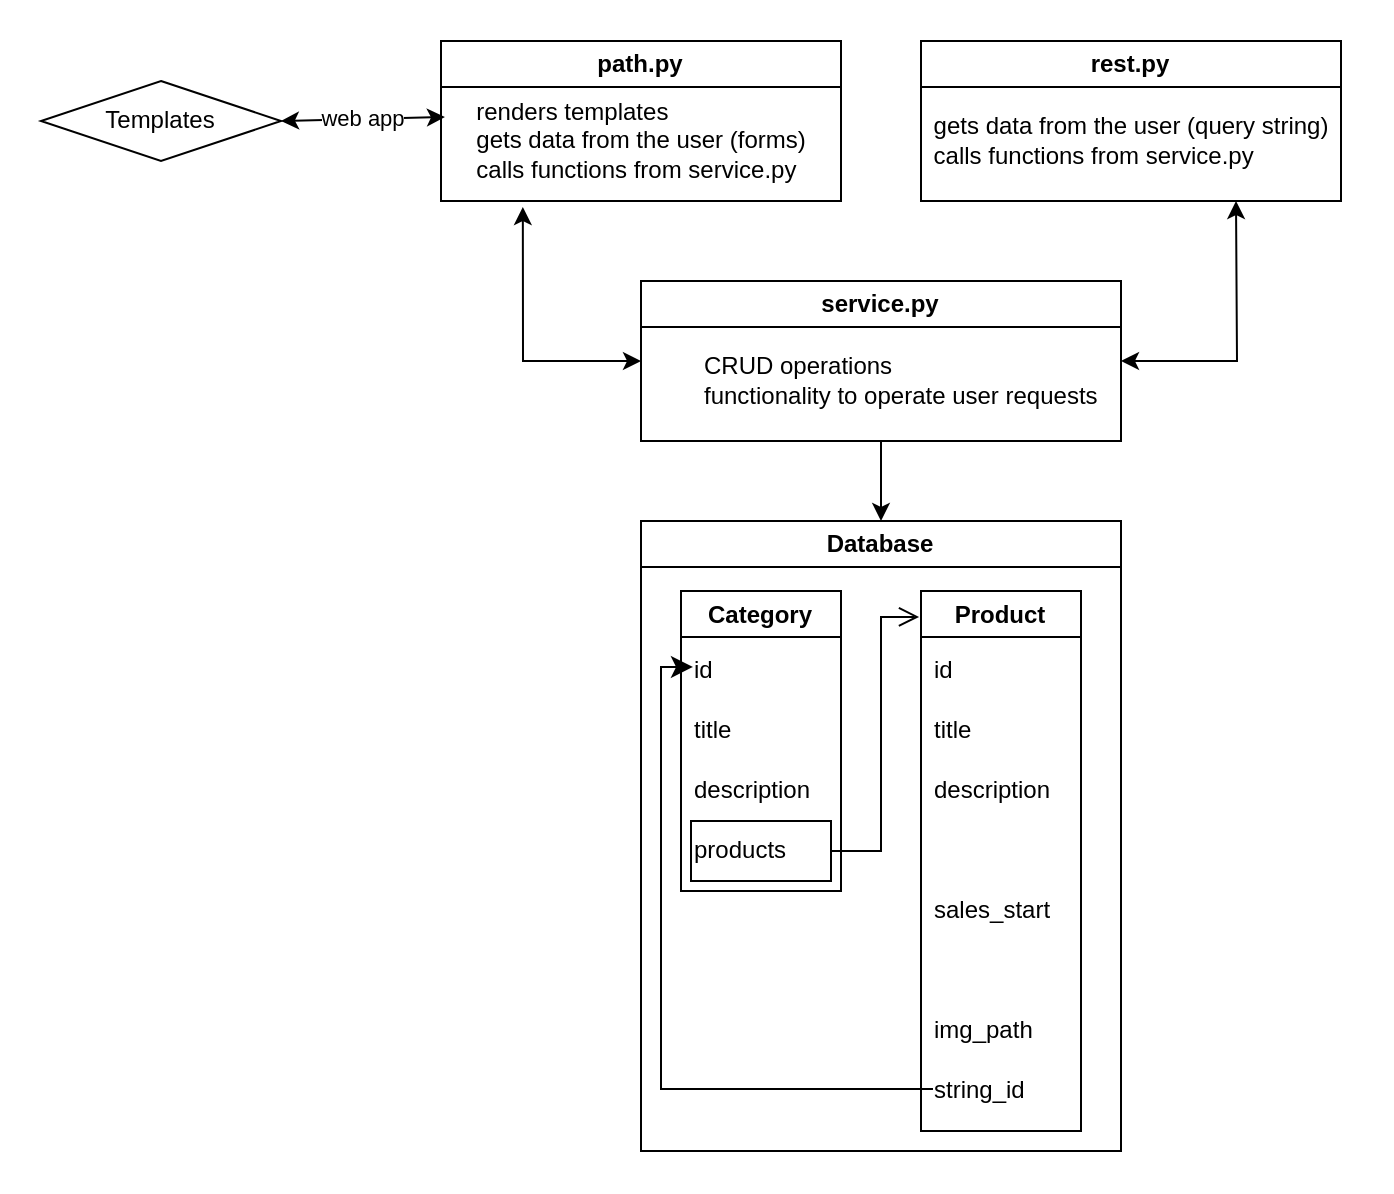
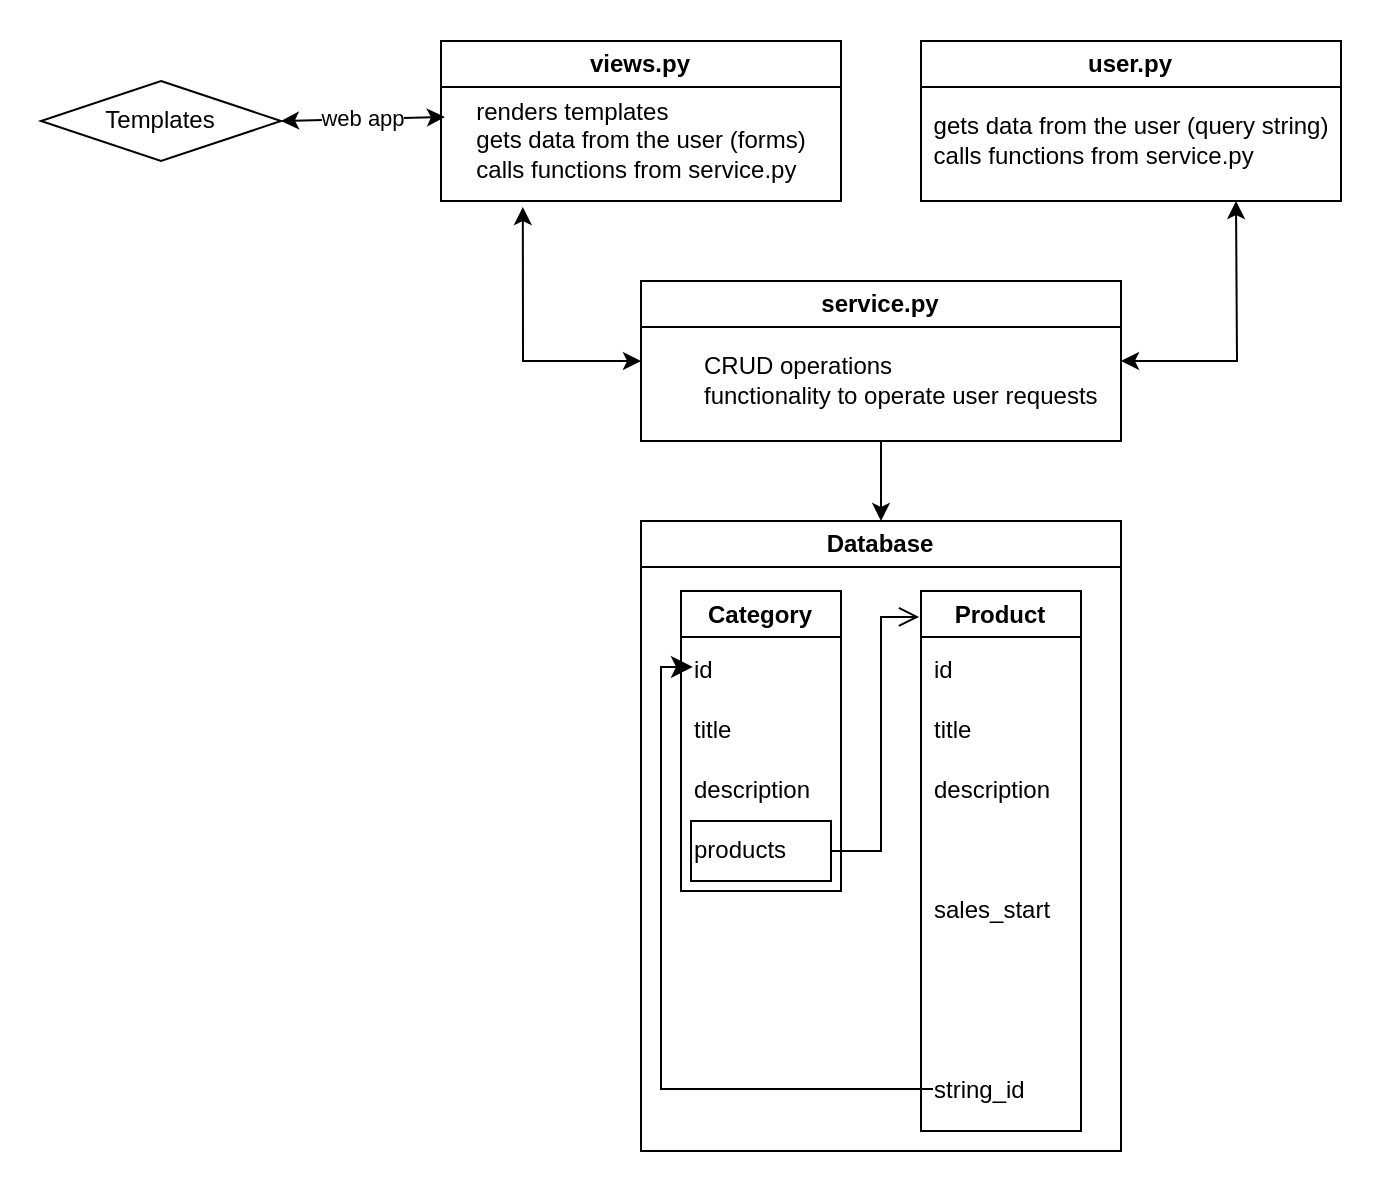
  <mxCell id="0" />
  <mxCell id="1" parent="0" />
  <mxCell id="2" value="Templates" style="rhombus;whiteSpace=wrap;html=1;" vertex="1" parent="1"><mxGeometry x="20" y="40" width="120" height="40" as="geometry" /></mxCell>
  <mxCell id="3" value="web app" style="endArrow=classic;startArrow=classic;html=1;rounded=0;exitX=1;exitY=0.5;exitDx=0;exitDy=0;entryX=-0.016;entryY=0.3;entryDx=0;entryDy=0;entryPerimeter=0;" edge="1" parent="1" source="2" target="5"><mxGeometry width="50" height="50" relative="1" as="geometry"><mxPoint x="340" y="330" as="sourcePoint" /><mxPoint x="220" y="40" as="targetPoint" /><Array as="points" /></mxGeometry></mxCell>
- <mxCell id="4" value="path.py" style="swimlane;whiteSpace=wrap;html=1;" vertex="1" parent="1"><mxGeometry x="220" y="20" width="200" height="80" as="geometry" /></mxCell>
+ <mxCell id="4" value="views.py" style="swimlane;whiteSpace=wrap;html=1;" vertex="1" parent="1"><mxGeometry x="220" y="20" width="200" height="80" as="geometry" /></mxCell>
  <mxCell id="5" value="&lt;div align=&quot;left&quot;&gt;renders templates&lt;/div&gt;&lt;div align=&quot;left&quot;&gt;gets data from the user (forms)&lt;br&gt;&lt;/div&gt;&lt;div align=&quot;left&quot;&gt;calls functions from service.py&lt;br&gt;&lt;/div&gt;" style="text;html=1;align=center;verticalAlign=middle;resizable=0;points=[];autosize=1;strokeColor=none;fillColor=none;" vertex="1" parent="4"><mxGeometry x="5" y="20" width="190" height="60" as="geometry" /></mxCell>
- <mxCell id="6" value="rest.py" style="swimlane;whiteSpace=wrap;html=1;" vertex="1" parent="1"><mxGeometry x="460" y="20" width="210" height="80" as="geometry" /></mxCell>
+ <mxCell id="6" value="user.py" style="swimlane;whiteSpace=wrap;html=1;" vertex="1" parent="1"><mxGeometry x="460" y="20" width="210" height="80" as="geometry" /></mxCell>
  <mxCell id="7" value="&lt;div align=&quot;left&quot;&gt;gets data from the user (query string)&lt;br&gt;&lt;/div&gt;&lt;div align=&quot;left&quot;&gt;calls functions from service.py&lt;br&gt;&lt;/div&gt;" style="text;html=1;align=center;verticalAlign=middle;resizable=0;points=[];autosize=1;strokeColor=none;fillColor=none;" vertex="1" parent="6"><mxGeometry x="-5" y="30" width="220" height="40" as="geometry" /></mxCell>
  <mxCell id="8" value="service.py" style="swimlane;whiteSpace=wrap;html=1;" vertex="1" parent="1"><mxGeometry x="320" y="140" width="240" height="80" as="geometry" /></mxCell>
  <mxCell id="9" value="&lt;div&gt;CRUD operations&lt;/div&gt;&lt;div&gt;functionality to operate user requests&lt;br&gt;&lt;/div&gt;" style="text;html=1;align=left;verticalAlign=middle;resizable=0;points=[];autosize=1;strokeColor=none;fillColor=none;" vertex="1" parent="8"><mxGeometry x="30" y="30" width="220" height="40" as="geometry" /></mxCell>
  <mxCell id="10" value="" style="endArrow=classic;startArrow=classic;html=1;rounded=0;exitX=0.189;exitY=1.05;exitDx=0;exitDy=0;exitPerimeter=0;entryX=0;entryY=0.5;entryDx=0;entryDy=0;" edge="1" parent="1" source="5" target="8"><mxGeometry width="50" height="50" relative="1" as="geometry"><mxPoint x="340" y="330" as="sourcePoint" /><mxPoint x="390" y="280" as="targetPoint" /><Array as="points"><mxPoint x="261" y="180" /></Array></mxGeometry></mxCell>
  <mxCell id="11" value="" style="endArrow=classic;startArrow=classic;html=1;rounded=0;entryX=0.75;entryY=1;entryDx=0;entryDy=0;" edge="1" parent="1" target="6"><mxGeometry width="50" height="50" relative="1" as="geometry"><mxPoint x="560" y="180" as="sourcePoint" /><mxPoint x="390" y="280" as="targetPoint" /><Array as="points"><mxPoint x="618" y="180" /></Array></mxGeometry></mxCell>
  <mxCell id="12" value="Database" style="swimlane;whiteSpace=wrap;html=1;" vertex="1" parent="1"><mxGeometry x="320" y="260" width="240" height="315" as="geometry" /></mxCell>
  <mxCell id="13" value="Category" style="swimlane;" vertex="1" parent="12"><mxGeometry x="20" y="35" width="80" height="150" as="geometry" /></mxCell>
  <mxCell id="14" value="id" style="text;html=1;align=left;verticalAlign=middle;resizable=0;points=[];autosize=1;strokeColor=none;fillColor=none;" vertex="1" parent="13"><mxGeometry x="5" y="25" width="30" height="30" as="geometry" /></mxCell>
  <mxCell id="15" value="&lt;div align=&quot;left&quot;&gt;title&lt;/div&gt;" style="text;html=1;align=left;verticalAlign=middle;resizable=0;points=[];autosize=1;strokeColor=none;fillColor=none;" vertex="1" parent="13"><mxGeometry x="5" y="55" width="40" height="30" as="geometry" /></mxCell>
  <mxCell id="16" value="description" style="text;html=1;align=left;verticalAlign=middle;resizable=0;points=[];autosize=1;strokeColor=none;fillColor=none;" vertex="1" parent="13"><mxGeometry x="5" y="85" width="80" height="30" as="geometry" /></mxCell>
  <mxCell id="17" value="products" style="text;html=1;align=left;verticalAlign=middle;resizable=0;points=[];autosize=1;strokeColor=default;" vertex="1" parent="13"><mxGeometry x="5" y="115" width="70" height="30" as="geometry" /></mxCell>
  <mxCell id="18" value="Product" style="swimlane;" vertex="1" parent="12"><mxGeometry x="140" y="35" width="80" height="270" as="geometry" /></mxCell>
  <mxCell id="19" value="id" style="text;html=1;align=left;verticalAlign=middle;resizable=0;points=[];autosize=1;strokeColor=none;fillColor=none;" vertex="1" parent="18"><mxGeometry x="5" y="25" width="30" height="30" as="geometry" /></mxCell>
  <mxCell id="20" value="&lt;div align=&quot;left&quot;&gt;title&lt;/div&gt;" style="text;html=1;align=left;verticalAlign=middle;resizable=0;points=[];autosize=1;strokeColor=none;fillColor=none;" vertex="1" parent="18"><mxGeometry x="5" y="55" width="40" height="30" as="geometry" /></mxCell>
  <mxCell id="21" value="description" style="text;html=1;align=left;verticalAlign=middle;resizable=0;points=[];autosize=1;strokeColor=none;fillColor=none;" vertex="1" parent="18"><mxGeometry x="5" y="85" width="80" height="30" as="geometry" /></mxCell>
  <mxCell id="22" value="sales_start" style="text;html=1;align=left;verticalAlign=middle;resizable=0;points=[];autosize=1;strokeColor=none;fillColor=none;" vertex="1" parent="18"><mxGeometry x="5" y="145" width="80" height="30" as="geometry" /></mxCell>
- <mxCell id="23" value="img_path" style="text;html=1;align=left;verticalAlign=middle;resizable=0;points=[];autosize=1;strokeColor=none;fillColor=none;" vertex="1" parent="18"><mxGeometry x="5" y="205" width="70" height="30" as="geometry" /></mxCell>
  <mxCell id="24" value="string_id" style="text;html=1;align=left;verticalAlign=middle;resizable=0;points=[];autosize=1;strokeColor=none;fillColor=none;" vertex="1" parent="18"><mxGeometry x="5" y="235" width="90" height="30" as="geometry" /></mxCell>
  <mxCell id="25" value="" style="edgeStyle=elbowEdgeStyle;elbow=horizontal;endArrow=open;html=1;curved=0;rounded=0;endSize=8;startSize=8;entryX=-0.012;entryY=0.048;entryDx=0;entryDy=0;entryPerimeter=0;" edge="1" parent="12" source="17" target="18"><mxGeometry width="50" height="50" relative="1" as="geometry"><mxPoint x="20" y="40" as="sourcePoint" /><mxPoint x="70" y="-10" as="targetPoint" /><Array as="points"><mxPoint x="120" y="120" /></Array></mxGeometry></mxCell>
  <mxCell id="26" value="" style="edgeStyle=elbowEdgeStyle;elbow=horizontal;endArrow=classic;html=1;curved=0;rounded=0;endSize=8;startSize=8;exitX=0.011;exitY=0.467;exitDx=0;exitDy=0;exitPerimeter=0;entryX=0.033;entryY=0.433;entryDx=0;entryDy=0;entryPerimeter=0;" edge="1" parent="12" source="24" target="14"><mxGeometry width="50" height="50" relative="1" as="geometry"><mxPoint x="20" y="40" as="sourcePoint" /><mxPoint x="70" y="-10" as="targetPoint" /><Array as="points"><mxPoint x="10" y="10" /></Array></mxGeometry></mxCell>
  <mxCell id="27" value="" style="endArrow=none;startArrow=classic;html=1;rounded=0;entryX=0.5;entryY=1;entryDx=0;entryDy=0;exitX=0.5;exitY=0;exitDx=0;exitDy=0;" edge="1" parent="1" source="12" target="8"><mxGeometry width="50" height="50" relative="1" as="geometry"><mxPoint x="340" y="300" as="sourcePoint" /><mxPoint x="390" y="250" as="targetPoint" /></mxGeometry></mxCell>
